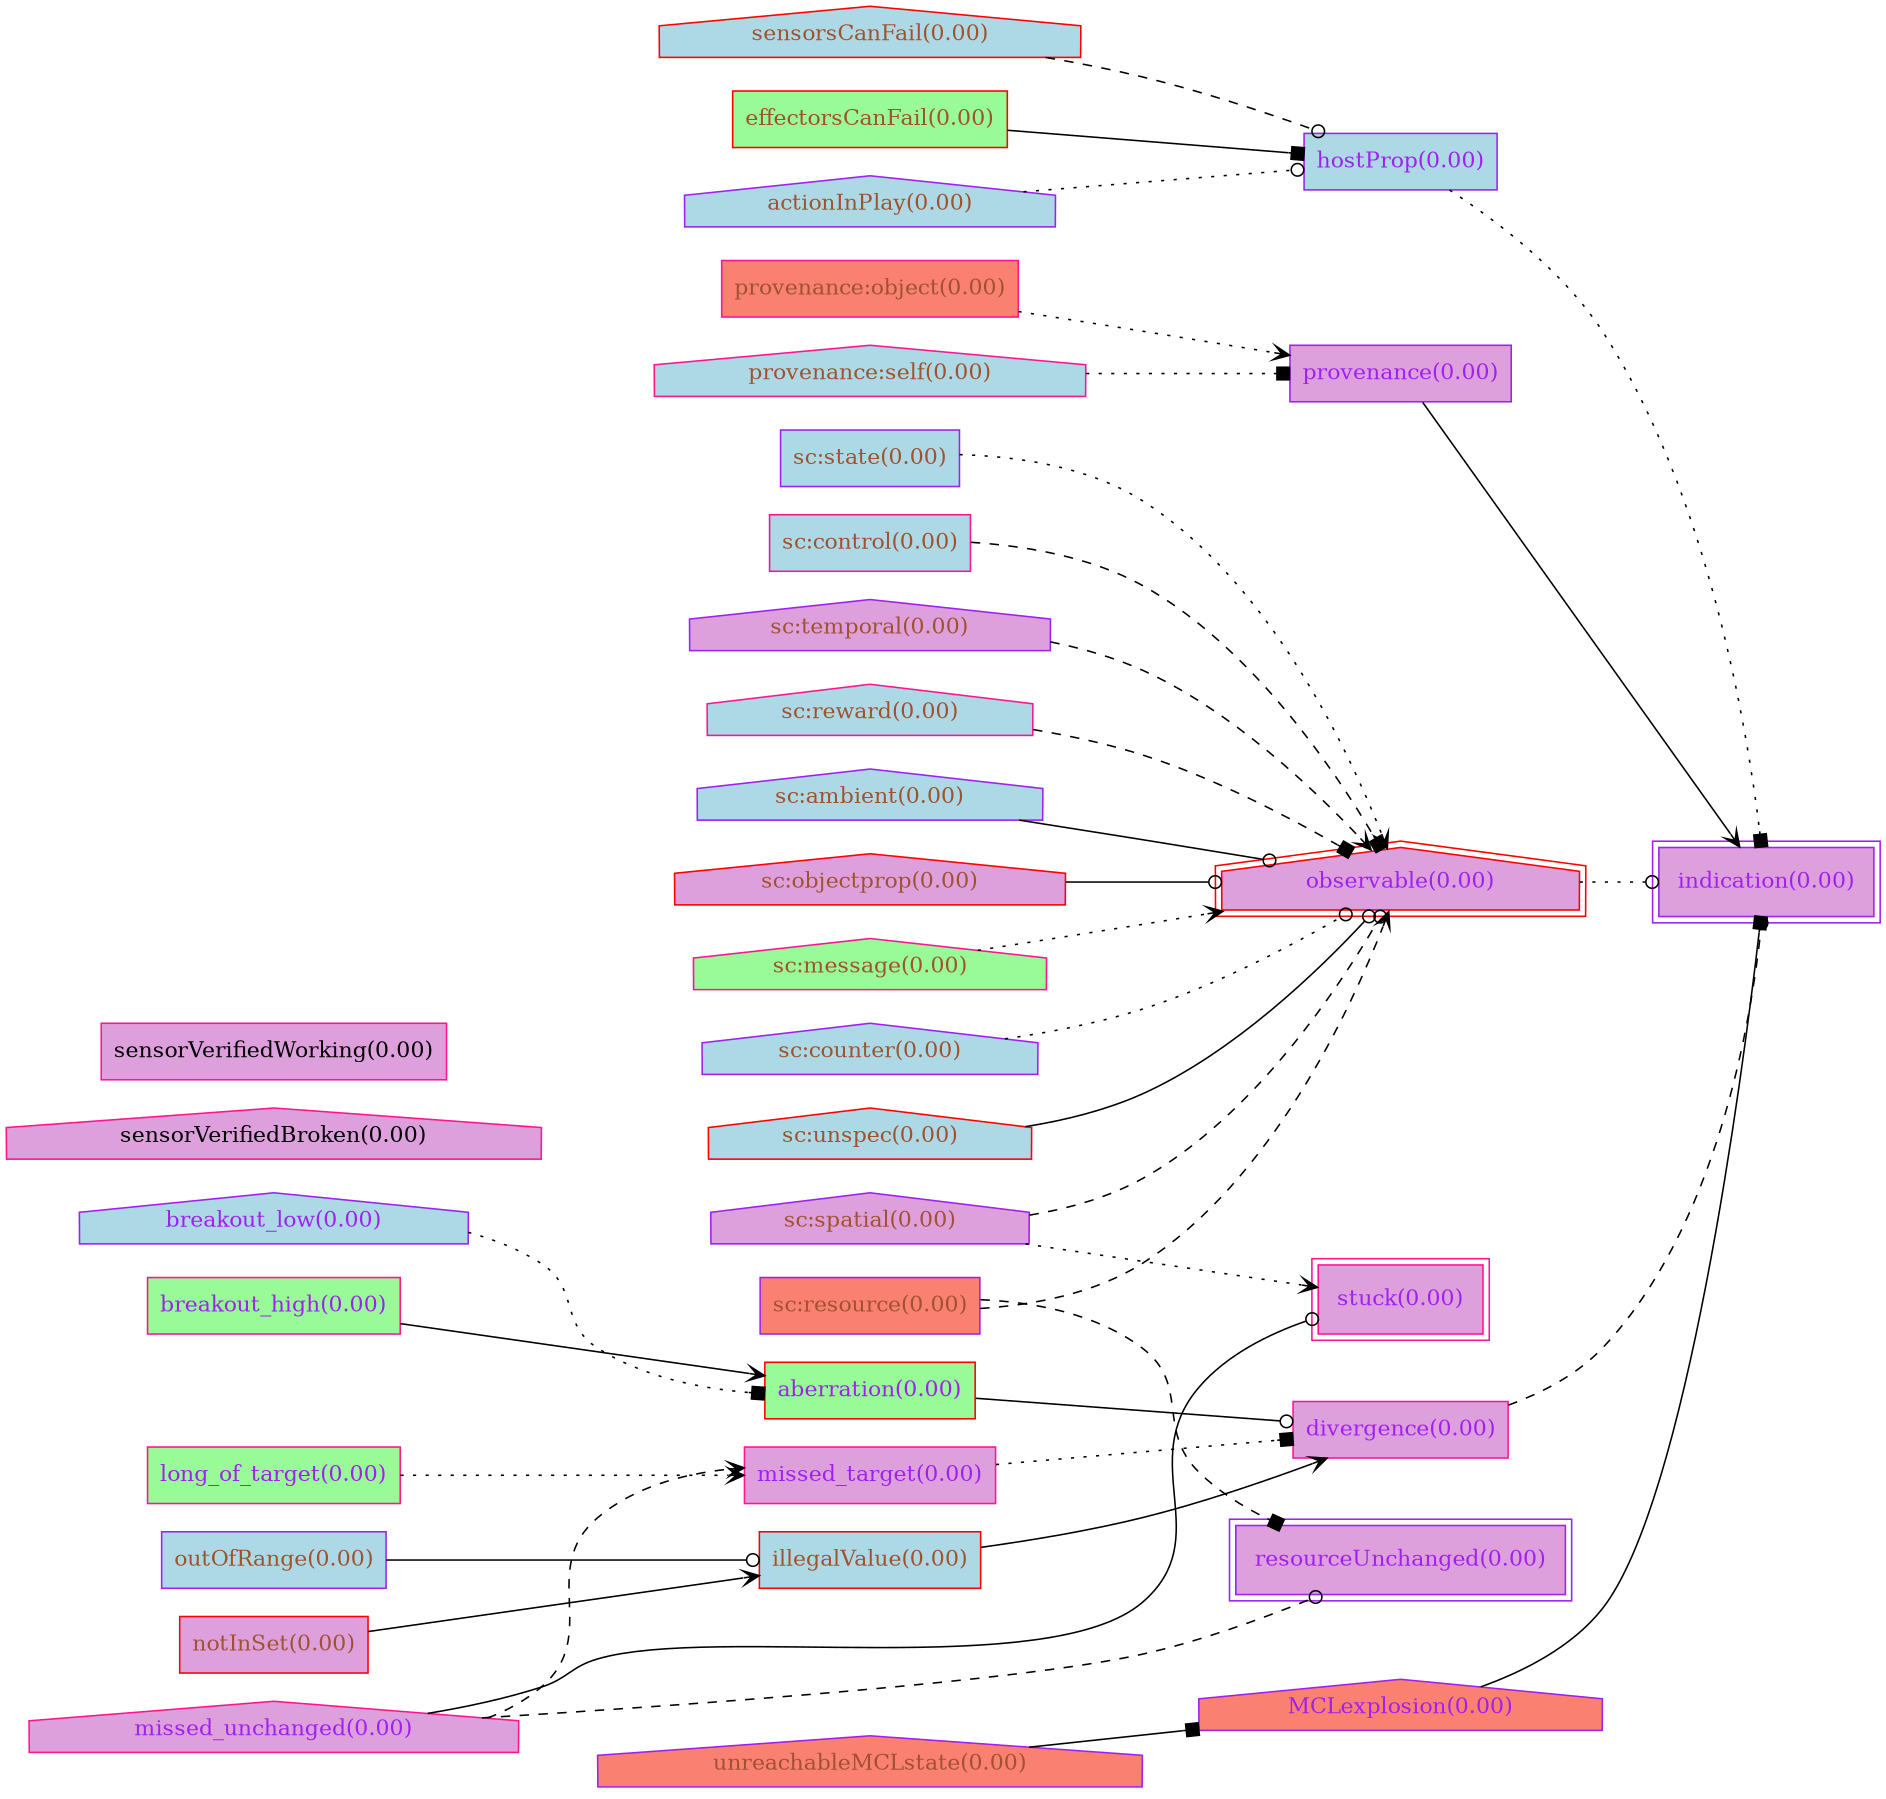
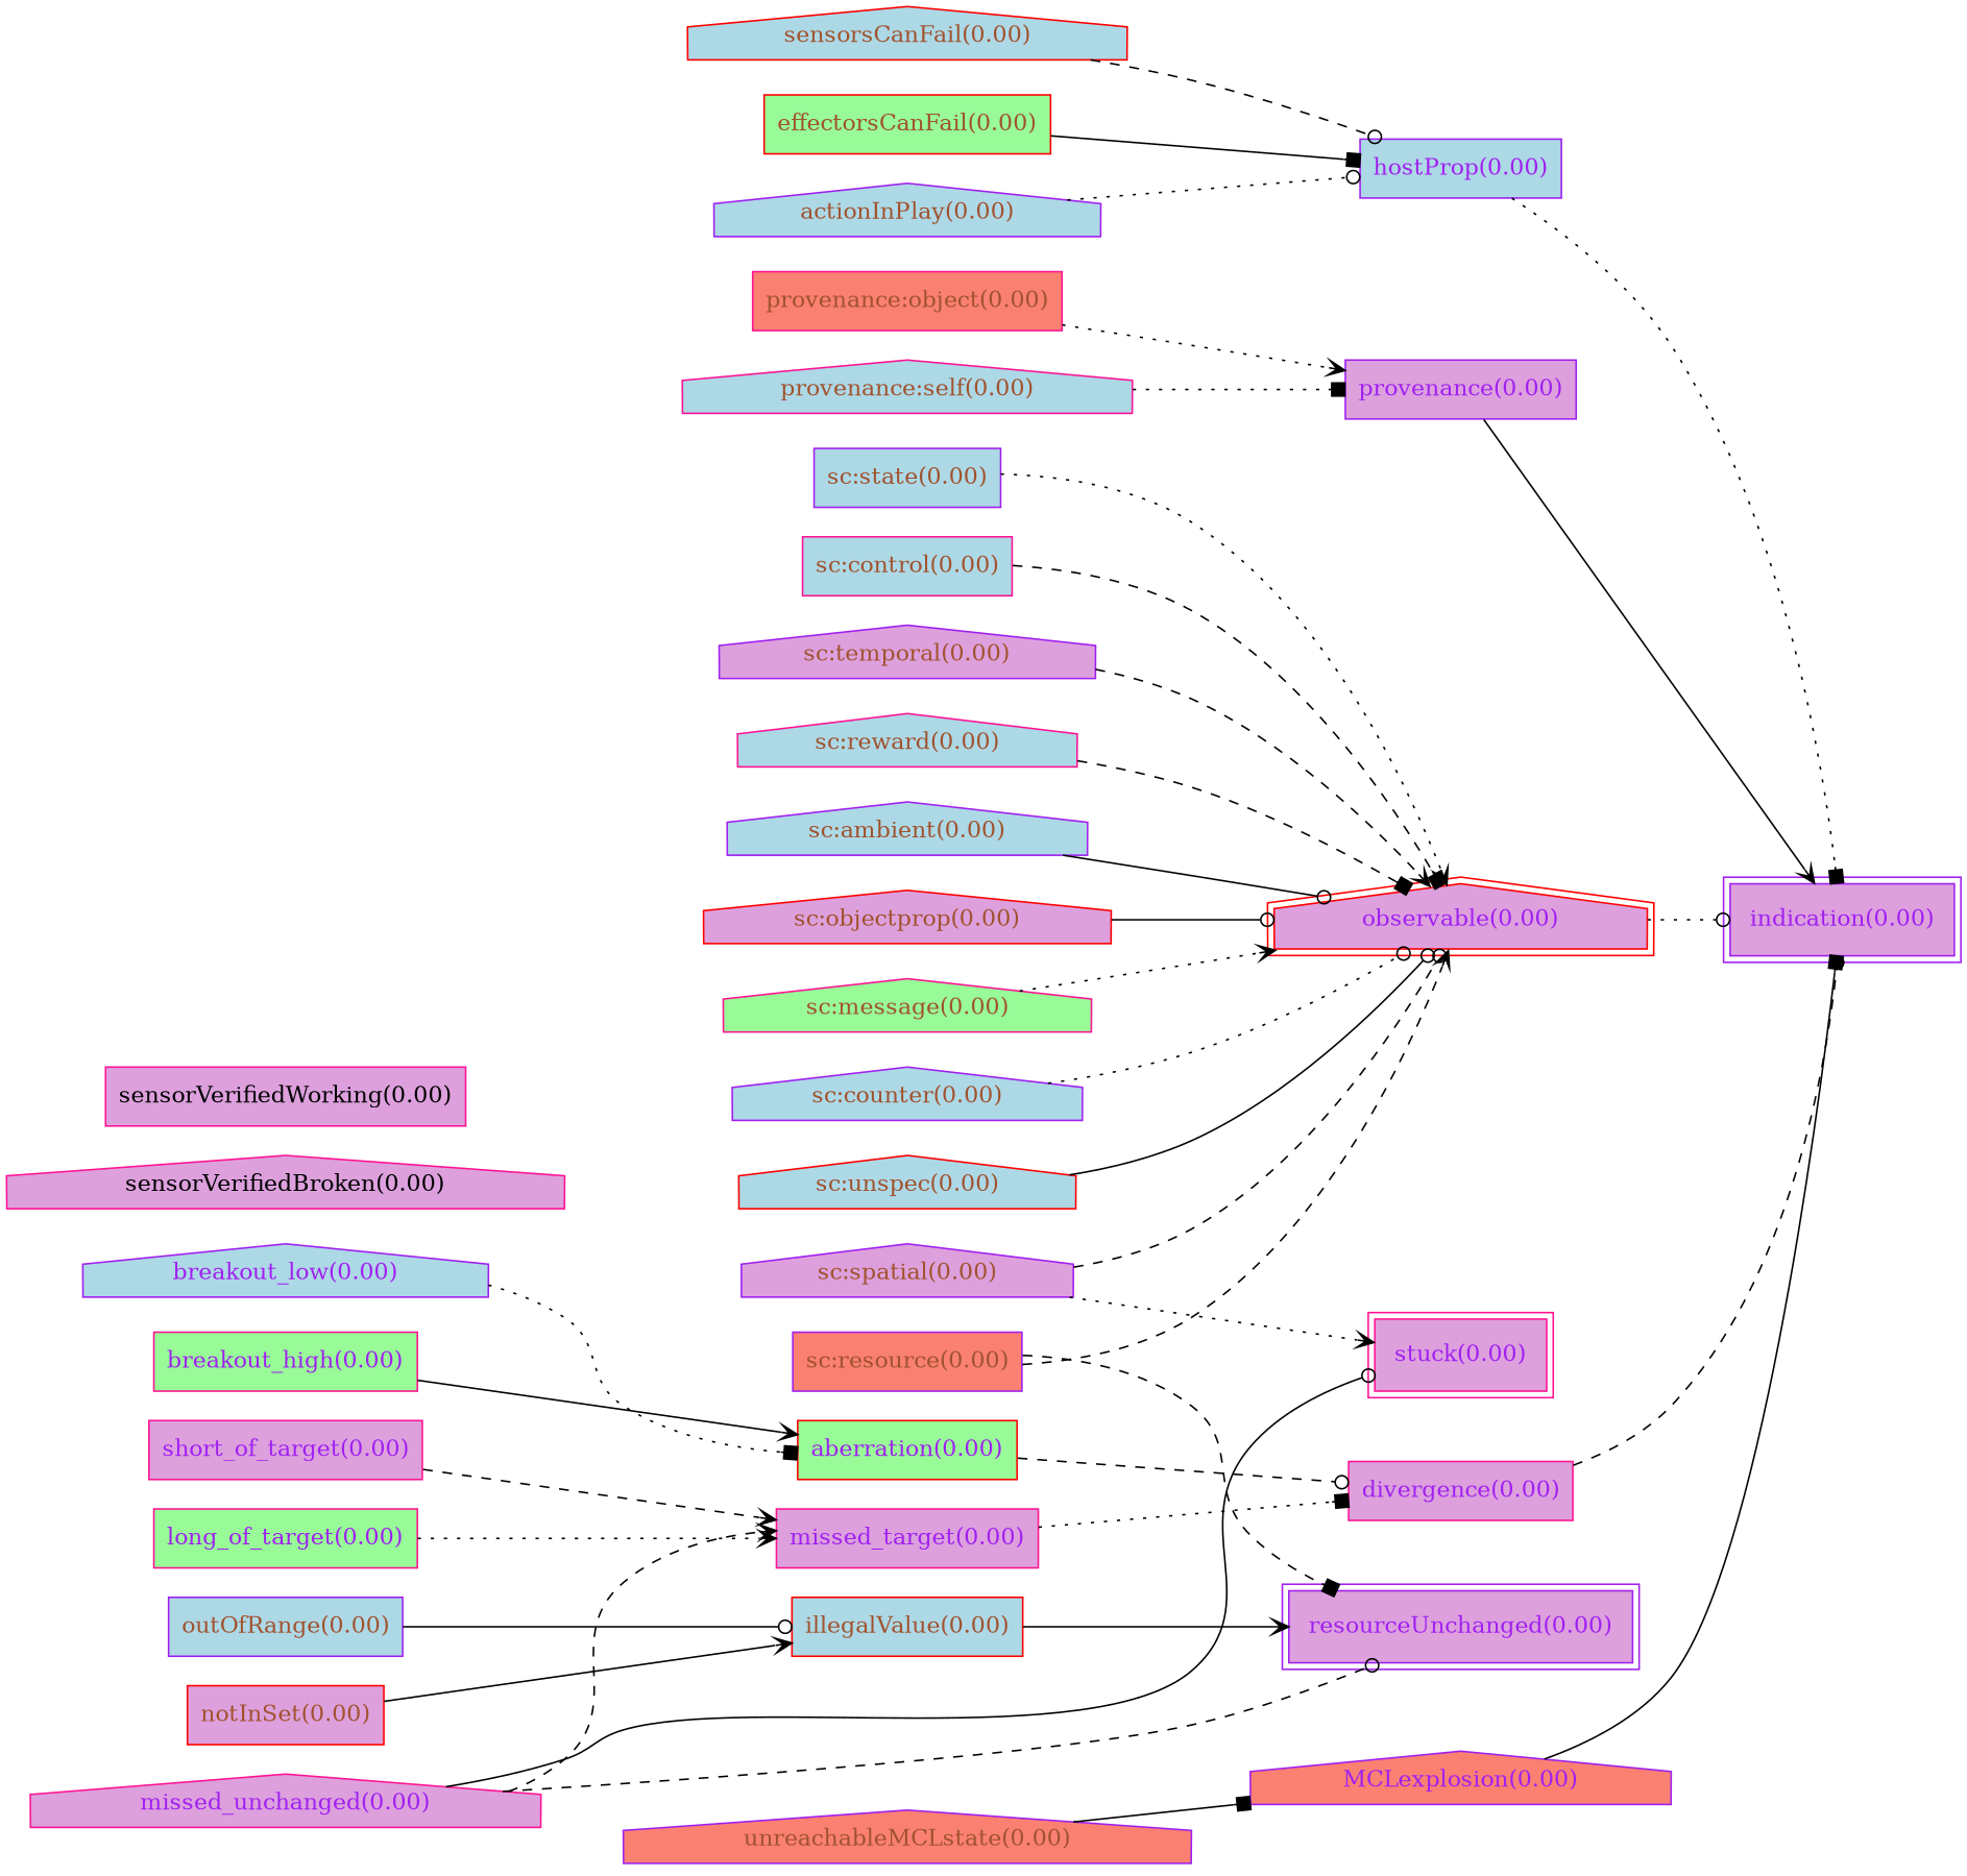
  digraph {
    rankdir=LR
    node [color=purple fillcolor=plum fontcolor=sienna shape=box style=filled]
    edge [arrowhead=odot style=solid]
    "sensorsCanFail(0.00)" [color=red fillcolor=lightblue shape=house]
    "hostProp(0.00)" [fillcolor=lightblue fontcolor=purple]
    "indication(0.00)" [fontcolor=purple peripheries=2]
    "effectorsCanFail(0.00)" [color=red fillcolor=palegreen]
    "actionInPlay(0.00)" [fillcolor=lightblue shape=house]
    "provenance:object(0.00)" [color=deeppink fillcolor=salmon]
    "provenance(0.00)" [fontcolor=purple]
    "provenance:self(0.00)" [color=deeppink fillcolor=lightblue shape=house]
    "sc:state(0.00)" [fillcolor=lightblue]
    "observable(0.00)" [color=red fontcolor=purple peripheries=2 shape=house]
    "sc:control(0.00)" [color=deeppink fillcolor=lightblue]
    "sc:spatial(0.00)" [shape=house]
    "stuck(0.00)" [color=deeppink fontcolor=purple peripheries=2]
    "sc:temporal(0.00)" [shape=house]
    "sc:resource(0.00)" [fillcolor=salmon]
    "resourceUnchanged(0.00)" [fontcolor=purple peripheries=2]
    "sc:reward(0.00)" [color=deeppink fillcolor=lightblue shape=house]
    "sc:ambient(0.00)" [fillcolor=lightblue shape=house]
    "sc:objectprop(0.00)" [color=red shape=house]
    "sc:message(0.00)" [color=deeppink fillcolor=palegreen shape=house]
    "sc:counter(0.00)" [fillcolor=lightblue shape=house]
    "sc:unspec(0.00)" [color=red fillcolor=lightblue shape=house]
    "divergence(0.00)" [color=deeppink fontcolor=purple]
    "aberration(0.00)" [color=red fillcolor=palegreen fontcolor=purple]
    "breakout_low(0.00)" [fillcolor=lightblue fontcolor=purple shape=house]
    "breakout_high(0.00)" [color=deeppink fillcolor=palegreen fontcolor=purple]
    "missed_target(0.00)" [color=deeppink fontcolor=purple]
+   "short_of_target(0.00)" [color=deeppink fontcolor=purple]
    "long_of_target(0.00)" [color=deeppink fillcolor=palegreen fontcolor=purple]
    "missed_unchanged(0.00)" [color=deeppink fontcolor=purple shape=house]
    "outOfRange(0.00)" [fillcolor=lightblue]
    "illegalValue(0.00)" [color=red fillcolor=lightblue]
    "notInSet(0.00)" [color=red]
    "unreachableMCLstate(0.00)" [fillcolor=salmon shape=house]
    "MCLexplosion(0.00)" [fillcolor=salmon fontcolor=purple shape=house]
    "sensorVerifiedBroken(0.00)" [color=deeppink shape=house fontcolor=""]
    "sensorVerifiedWorking(0.00)" [color=deeppink fontcolor=""]
    "sensorsCanFail(0.00)" -> "hostProp(0.00)" [style=dashed]
    "hostProp(0.00)" -> "indication(0.00)" [arrowhead=box style=dotted]
    "effectorsCanFail(0.00)" -> "hostProp(0.00)" [arrowhead=box]
    "actionInPlay(0.00)" -> "hostProp(0.00)" [style=dotted]
    "provenance:object(0.00)" -> "provenance(0.00)" [arrowhead=vee style=dotted]
    "provenance(0.00)" -> "indication(0.00)" [arrowhead=vee]
    "provenance:self(0.00)" -> "provenance(0.00)" [arrowhead=box style=dotted]
    "sc:state(0.00)" -> "observable(0.00)" [arrowhead=vee style=dotted]
    "observable(0.00)" -> "indication(0.00)" [style=dotted]
    "sc:control(0.00)" -> "observable(0.00)" [arrowhead=box style=dashed]
    "sc:spatial(0.00)" -> "observable(0.00)" [style=dashed]
    "sc:spatial(0.00)" -> "stuck(0.00)" [arrowhead=vee style=dotted]
    "sc:temporal(0.00)" -> "observable(0.00)" [arrowhead=vee style=dashed]
    "sc:resource(0.00)" -> "observable(0.00)" [arrowhead=vee style=dashed]
    "sc:resource(0.00)" -> "resourceUnchanged(0.00)" [arrowhead=box style=dashed]
    "sc:reward(0.00)" -> "observable(0.00)" [arrowhead=box style=dashed]
    "sc:ambient(0.00)" -> "observable(0.00)"
    "sc:objectprop(0.00)" -> "observable(0.00)"
    "sc:message(0.00)" -> "observable(0.00)" [arrowhead=vee style=dotted]
    "sc:counter(0.00)" -> "observable(0.00)" [style=dotted]
    "sc:unspec(0.00)" -> "observable(0.00)"
    "divergence(0.00)" -> "indication(0.00)" [style=dashed]
-   "aberration(0.00)" -> "divergence(0.00)"
+   "aberration(0.00)" -> "divergence(0.00)" [style=dashed]
    "breakout_low(0.00)" -> "aberration(0.00)" [arrowhead=box style=dotted]
    "breakout_high(0.00)" -> "aberration(0.00)" [arrowhead=vee]
    "missed_target(0.00)" -> "divergence(0.00)" [arrowhead=box style=dotted]
+   "short_of_target(0.00)" -> "missed_target(0.00)" [arrowhead=vee style=dashed]
    "long_of_target(0.00)" -> "missed_target(0.00)" [arrowhead=vee style=dotted]
    "missed_unchanged(0.00)" -> "stuck(0.00)"
    "missed_unchanged(0.00)" -> "resourceUnchanged(0.00)" [style=dashed]
    "missed_unchanged(0.00)" -> "missed_target(0.00)" [arrowhead=vee style=dashed]
    "outOfRange(0.00)" -> "illegalValue(0.00)"
-   "illegalValue(0.00)" -> "divergence(0.00)" [arrowhead=vee]
+   "illegalValue(0.00)" -> "resourceUnchanged(0.00)" [arrowhead=vee]
    "notInSet(0.00)" -> "illegalValue(0.00)" [arrowhead=vee]
    "unreachableMCLstate(0.00)" -> "MCLexplosion(0.00)" [arrowhead=box]
    "MCLexplosion(0.00)" -> "indication(0.00)" [arrowhead=box]
  }
